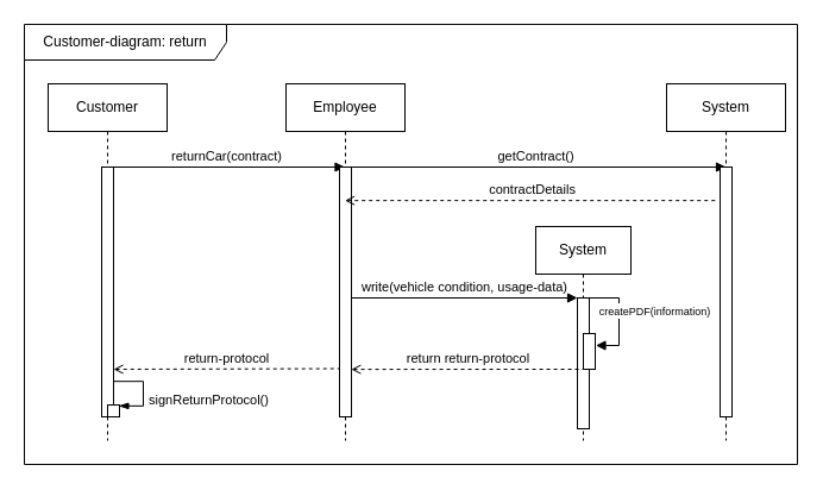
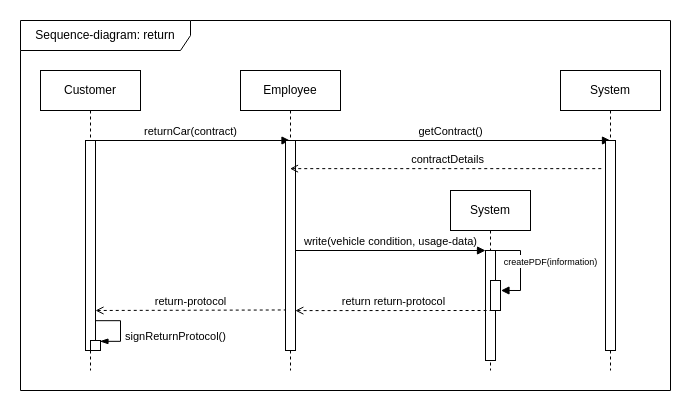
  <mxCell id="0" />
  <mxCell id="1" parent="0" />
  <mxCell id="2" value="Customer" style="shape=umlLifeline;perimeter=lifelinePerimeter;whiteSpace=wrap;html=1;container=1;dropTarget=0;collapsible=0;recursiveResize=0;outlineConnect=0;portConstraint=eastwest;newEdgeStyle={&quot;curved&quot;:0,&quot;rounded&quot;:0};" parent="1" vertex="1"><mxGeometry x="40" y="70" width="100" height="300" as="geometry" /></mxCell>
  <mxCell id="3" value="Employee" style="shape=umlLifeline;perimeter=lifelinePerimeter;whiteSpace=wrap;html=1;container=1;dropTarget=0;collapsible=0;recursiveResize=0;outlineConnect=0;portConstraint=eastwest;newEdgeStyle={&quot;curved&quot;:0,&quot;rounded&quot;:0};" parent="1" vertex="1"><mxGeometry x="240" y="70" width="100" height="300" as="geometry" /></mxCell>
  <mxCell id="4" value="" style="rounded=0;whiteSpace=wrap;html=1;" parent="1" vertex="1"><mxGeometry x="85" y="140" width="10" height="210" as="geometry" /></mxCell>
  <mxCell id="5" value="returnCar(contract)" style="html=1;verticalAlign=bottom;endArrow=block;curved=0;rounded=0;exitX=0.5;exitY=0;exitDx=0;exitDy=0;" parent="1" source="4" target="3" edge="1"><mxGeometry width="80" relative="1" as="geometry"><mxPoint x="140" y="150" as="sourcePoint" /><mxPoint x="220" y="150" as="targetPoint" /></mxGeometry></mxCell>
  <mxCell id="6" value="" style="rounded=0;whiteSpace=wrap;html=1;" parent="1" vertex="1"><mxGeometry x="285" y="140" width="10" height="210" as="geometry" /></mxCell>
  <mxCell id="7" value="System" style="shape=umlLifeline;perimeter=lifelinePerimeter;whiteSpace=wrap;html=1;container=1;dropTarget=0;collapsible=0;recursiveResize=0;outlineConnect=0;portConstraint=eastwest;newEdgeStyle={&quot;curved&quot;:0,&quot;rounded&quot;:0};" parent="1" vertex="1"><mxGeometry x="560" y="70" width="100" height="300" as="geometry" /></mxCell>
  <mxCell id="8" value="getContract()" style="html=1;verticalAlign=bottom;endArrow=block;curved=0;rounded=0;exitX=0.5;exitY=0;exitDx=0;exitDy=0;entryX=0.5;entryY=0;entryDx=0;entryDy=0;" parent="1" source="6" target="9" edge="1"><mxGeometry width="80" relative="1" as="geometry"><mxPoint x="295" y="140" as="sourcePoint" /><mxPoint x="495" y="140" as="targetPoint" /></mxGeometry></mxCell>
  <mxCell id="9" value="" style="rounded=0;whiteSpace=wrap;html=1;" parent="1" vertex="1"><mxGeometry x="605" y="140" width="10" height="210" as="geometry" /></mxCell>
  <mxCell id="10" value="contractDetails" style="html=1;verticalAlign=bottom;endArrow=none;curved=0;rounded=0;entryX=-0.181;entryY=0.134;entryDx=0;entryDy=0;entryPerimeter=0;startArrow=open;startFill=0;endFill=0;dashed=1;" parent="1" source="3" target="9" edge="1"><mxGeometry width="80" relative="1" as="geometry"><mxPoint x="295" y="170" as="sourcePoint" /><mxPoint x="480" y="170" as="targetPoint" /></mxGeometry></mxCell>
  <mxCell id="11" value="System" style="shape=umlLifeline;perimeter=lifelinePerimeter;whiteSpace=wrap;html=1;container=1;dropTarget=0;collapsible=0;recursiveResize=0;outlineConnect=0;portConstraint=eastwest;newEdgeStyle={&quot;curved&quot;:0,&quot;rounded&quot;:0};" parent="1" vertex="1"><mxGeometry x="450" y="190" width="80" height="180" as="geometry" /></mxCell>
  <mxCell id="12" value="" style="rounded=0;whiteSpace=wrap;html=1;" parent="1" vertex="1"><mxGeometry x="485" y="250" width="10" height="110" as="geometry" /></mxCell>
  <mxCell id="13" value="write(vehicle condition, usage-data)" style="html=1;verticalAlign=bottom;endArrow=block;curved=0;rounded=0;exitX=0.5;exitY=0;exitDx=0;exitDy=0;entryX=0;entryY=0;entryDx=0;entryDy=0;" parent="1" target="12" edge="1"><mxGeometry width="80" relative="1" as="geometry"><mxPoint x="295" y="250" as="sourcePoint" /><mxPoint x="370" y="250" as="targetPoint" /></mxGeometry></mxCell>
  <mxCell id="14" value="" style="rounded=0;whiteSpace=wrap;html=1;" parent="1" vertex="1"><mxGeometry x="490" y="280" width="10" height="30" as="geometry" /></mxCell>
  <mxCell id="15" value="&lt;font style=&quot;font-size: 9px;&quot;&gt;createPDF(information)&lt;/font&gt;" style="html=1;verticalAlign=bottom;endArrow=block;curved=0;rounded=0;exitX=0.5;exitY=0;exitDx=0;exitDy=0;entryX=1.047;entryY=0.333;entryDx=0;entryDy=0;entryPerimeter=0;" parent="1" source="12" target="14" edge="1"><mxGeometry x="0.117" y="30" width="80" relative="1" as="geometry"><mxPoint x="380" y="270" as="sourcePoint" /><mxPoint x="570" y="270" as="targetPoint" /><Array as="points"><mxPoint x="520" y="250" /><mxPoint x="520" y="290" /></Array><mxPoint as="offset" /></mxGeometry></mxCell>
  <mxCell id="16" value="return return-protocol" style="html=1;verticalAlign=bottom;endArrow=none;curved=0;rounded=0;startArrow=open;startFill=0;endFill=0;dashed=1;exitX=0.983;exitY=0.81;exitDx=0;exitDy=0;exitPerimeter=0;" parent="1" source="6" edge="1"><mxGeometry width="80" relative="1" as="geometry"><mxPoint x="300" y="310" as="sourcePoint" /><mxPoint x="490" y="310" as="targetPoint" /></mxGeometry></mxCell>
  <mxCell id="17" value="return-protocol" style="html=1;verticalAlign=bottom;endArrow=none;curved=0;rounded=0;startArrow=open;startFill=0;endFill=0;dashed=1;exitX=0.983;exitY=0.81;exitDx=0;exitDy=0;exitPerimeter=0;entryX=0.014;entryY=0.807;entryDx=0;entryDy=0;entryPerimeter=0;" parent="1" target="6" edge="1"><mxGeometry width="80" relative="1" as="geometry"><mxPoint x="95" y="310" as="sourcePoint" /><mxPoint x="280" y="310" as="targetPoint" /></mxGeometry></mxCell>
  <mxCell id="18" value="" style="rounded=0;whiteSpace=wrap;html=1;" parent="1" vertex="1"><mxGeometry x="90" y="340" width="10" height="10" as="geometry" /></mxCell>
  <mxCell id="19" value="" style="edgeStyle=elbowEdgeStyle;fontSize=12;html=1;endArrow=blockThin;endFill=1;rounded=0;exitX=1.036;exitY=0.858;exitDx=0;exitDy=0;exitPerimeter=0;entryX=0.945;entryY=0.084;entryDx=0;entryDy=0;entryPerimeter=0;" parent="1" source="4" target="18" edge="1"><mxGeometry width="160" relative="1" as="geometry"><mxPoint x="110" y="340" as="sourcePoint" /><mxPoint x="270" y="340" as="targetPoint" /><Array as="points"><mxPoint x="120" y="330" /></Array></mxGeometry></mxCell>
  <mxCell id="20" value="signReturnProtocol()" style="edgeLabel;html=1;align=center;verticalAlign=middle;resizable=0;points=[];" parent="19" vertex="1" connectable="0"><mxGeometry x="0.227" relative="1" as="geometry"><mxPoint x="54" as="offset" /></mxGeometry></mxCell>
- <mxCell id="21" value="Customer-diagram:&amp;nbsp;&lt;span style=&quot;background-color: transparent; color: light-dark(rgb(0, 0, 0), rgb(255, 255, 255));&quot;&gt;return&lt;/span&gt;" style="shape=umlFrame;whiteSpace=wrap;html=1;pointerEvents=0;width=170;height=30;" parent="1" vertex="1"><mxGeometry x="20" y="20" width="650" height="370" as="geometry" /></mxCell>
+ <mxCell id="21" value="Sequence-diagram:&amp;nbsp;&lt;span style=&quot;background-color: transparent; color: light-dark(rgb(0, 0, 0), rgb(255, 255, 255));&quot;&gt;return&lt;/span&gt;" style="shape=umlFrame;whiteSpace=wrap;html=1;pointerEvents=0;width=170;height=30;" parent="1" vertex="1"><mxGeometry x="20" y="20" width="650" height="370" as="geometry" /></mxCell>
